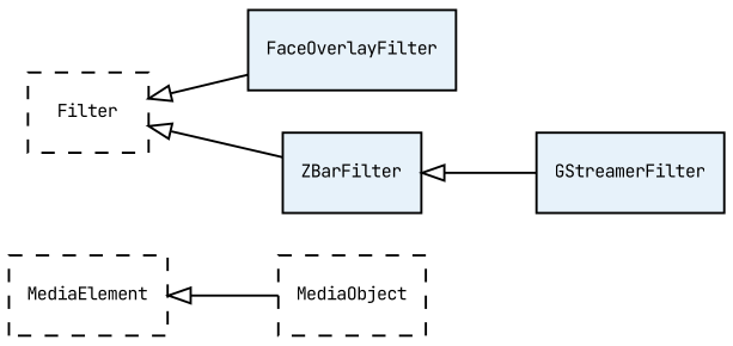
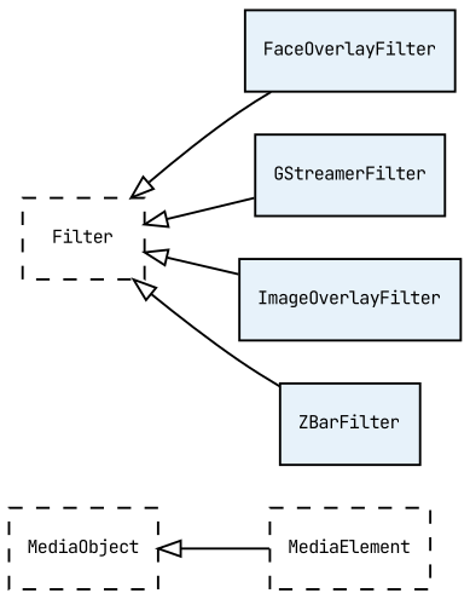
  digraph {
    fontname="JetBrains Mono"
    fontsize=8
    rankdir=LR
    node [fillcolor="#E7F2FA" fontname="JetBrains Mono" fontsize=8 shape=record style=filled]
    edge [arrowtail=empty dir=back fontname="JetBrains Mono" fontsize=8]
    MediaObject [style=dashed]
    MediaElement [style=dashed]
    Filter [style=dashed]
    FaceOverlayFilter
    GStreamerFilter
+   ImageOverlayFilter
    ZBarFilter
-   MediaElement -> MediaObject
+   MediaObject -> MediaElement
    Filter -> FaceOverlayFilter
-   ZBarFilter -> GStreamerFilter
+   Filter -> GStreamerFilter
+   Filter -> ImageOverlayFilter
    Filter -> ZBarFilter
  }
